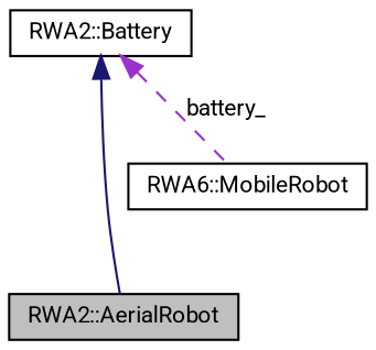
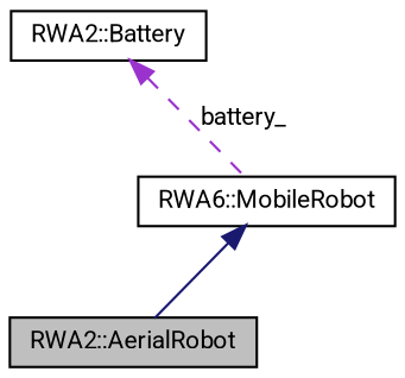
  digraph {
    fontname=Roboto
    node [color=black fillcolor=white fontname=Roboto fontsize=10 shape=record style=filled]
    edge [dir=back fontname=Roboto fontsize=10 labelfontname=Helvetica labelfontsize=10]
    n1 [fillcolor=grey75 fontcolor=black height=0.2 label="RWA2::AerialRobot" width=0.4]
    n2 [height=0.2 label="RWA6::MobileRobot" width=0.4]
    n3 [height=0.2 label="RWA2::Battery" width=0.4]
-   n3 -> n1 [color=midnightblue style=solid]
+   n2 -> n1 [color=midnightblue style=solid]
    n3 -> n2 [color=darkorchid3 label=" battery_" style=dashed]
  }
